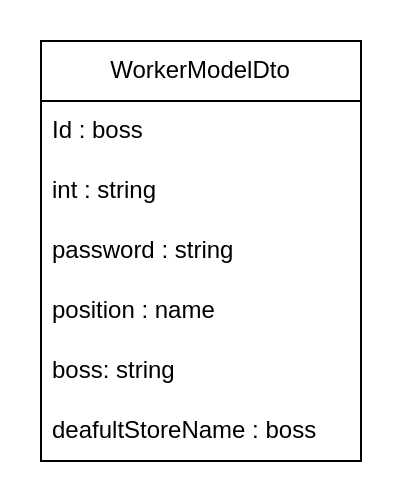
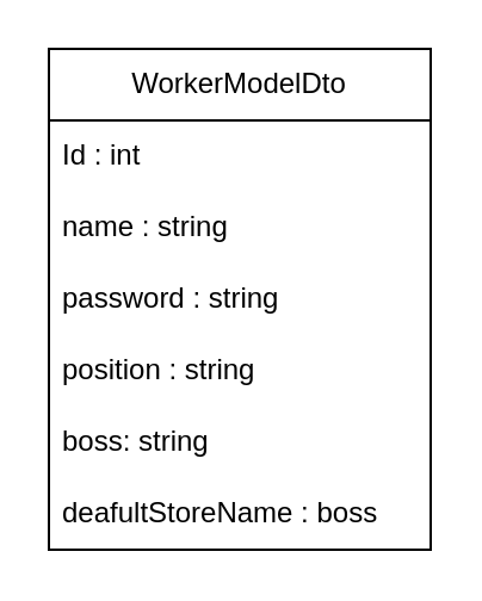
  <mxCell id="0" />
  <mxCell id="1" parent="0" />
  <mxCell id="2" value="WorkerModelDto" style="swimlane;fontStyle=0;childLayout=stackLayout;horizontal=1;startSize=30;horizontalStack=0;resizeParent=1;resizeParentMax=0;resizeLast=0;collapsible=1;marginBottom=0;whiteSpace=wrap;html=1;" vertex="1" parent="1"><mxGeometry x="20" y="20" width="160" height="210" as="geometry" /></mxCell>
- <mxCell id="3" value="Id : boss" style="text;strokeColor=none;fillColor=none;align=left;verticalAlign=middle;spacingLeft=4;spacingRight=4;overflow=hidden;points=[[0,0.5],[1,0.5]];portConstraint=eastwest;rotatable=0;whiteSpace=wrap;html=1;" vertex="1" parent="2"><mxGeometry y="30" width="160" height="30" as="geometry" /></mxCell>
- <mxCell id="4" value="int : string" style="text;strokeColor=none;fillColor=none;align=left;verticalAlign=middle;spacingLeft=4;spacingRight=4;overflow=hidden;points=[[0,0.5],[1,0.5]];portConstraint=eastwest;rotatable=0;whiteSpace=wrap;html=1;" vertex="1" parent="2"><mxGeometry y="60" width="160" height="30" as="geometry" /></mxCell>
+ <mxCell id="3" value="Id : int" style="text;strokeColor=none;fillColor=none;align=left;verticalAlign=middle;spacingLeft=4;spacingRight=4;overflow=hidden;points=[[0,0.5],[1,0.5]];portConstraint=eastwest;rotatable=0;whiteSpace=wrap;html=1;" vertex="1" parent="2"><mxGeometry y="30" width="160" height="30" as="geometry" /></mxCell>
+ <mxCell id="4" value="name : string" style="text;strokeColor=none;fillColor=none;align=left;verticalAlign=middle;spacingLeft=4;spacingRight=4;overflow=hidden;points=[[0,0.5],[1,0.5]];portConstraint=eastwest;rotatable=0;whiteSpace=wrap;html=1;" vertex="1" parent="2"><mxGeometry y="60" width="160" height="30" as="geometry" /></mxCell>
  <mxCell id="5" value="password : string" style="text;strokeColor=none;fillColor=none;align=left;verticalAlign=middle;spacingLeft=4;spacingRight=4;overflow=hidden;points=[[0,0.5],[1,0.5]];portConstraint=eastwest;rotatable=0;whiteSpace=wrap;html=1;" vertex="1" parent="2"><mxGeometry y="90" width="160" height="30" as="geometry" /></mxCell>
- <mxCell id="6" value="position : name" style="text;strokeColor=none;fillColor=none;align=left;verticalAlign=middle;spacingLeft=4;spacingRight=4;overflow=hidden;points=[[0,0.5],[1,0.5]];portConstraint=eastwest;rotatable=0;whiteSpace=wrap;html=1;" vertex="1" parent="2"><mxGeometry y="120" width="160" height="30" as="geometry" /></mxCell>
+ <mxCell id="6" value="position : string" style="text;strokeColor=none;fillColor=none;align=left;verticalAlign=middle;spacingLeft=4;spacingRight=4;overflow=hidden;points=[[0,0.5],[1,0.5]];portConstraint=eastwest;rotatable=0;whiteSpace=wrap;html=1;" vertex="1" parent="2"><mxGeometry y="120" width="160" height="30" as="geometry" /></mxCell>
  <mxCell id="7" value="boss: string" style="text;strokeColor=none;fillColor=none;align=left;verticalAlign=middle;spacingLeft=4;spacingRight=4;overflow=hidden;points=[[0,0.5],[1,0.5]];portConstraint=eastwest;rotatable=0;whiteSpace=wrap;html=1;" vertex="1" parent="2"><mxGeometry y="150" width="160" height="30" as="geometry" /></mxCell>
  <mxCell id="8" value="deafultStoreName : boss" style="text;strokeColor=none;fillColor=none;align=left;verticalAlign=middle;spacingLeft=4;spacingRight=4;overflow=hidden;points=[[0,0.5],[1,0.5]];portConstraint=eastwest;rotatable=0;whiteSpace=wrap;html=1;" vertex="1" parent="2"><mxGeometry y="180" width="160" height="30" as="geometry" /></mxCell>
